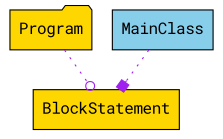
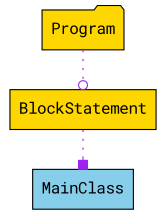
  digraph {
    fontname="Roboto Mono"
    node [fillcolor=gold fontname="Roboto Mono" shape=box style=filled]
    edge [color=purple fontname="Roboto Mono" style=dotted]
    n1 [label=Program shape=folder]
    n2 [label=BlockStatement]
    n3 [fillcolor=skyblue label=MainClass]
    n1 -> n2 [arrowhead=odot]
-   n3 -> n2 [arrowhead=box]
+   n2 -> n3 [arrowhead=box]
  }
